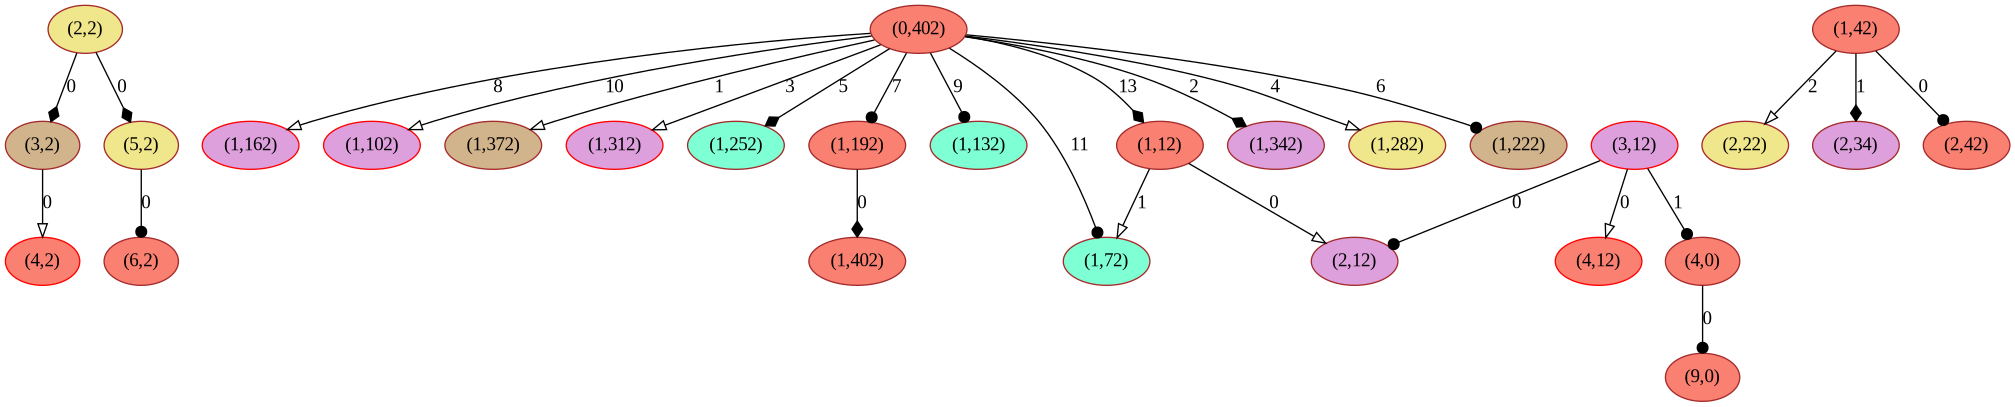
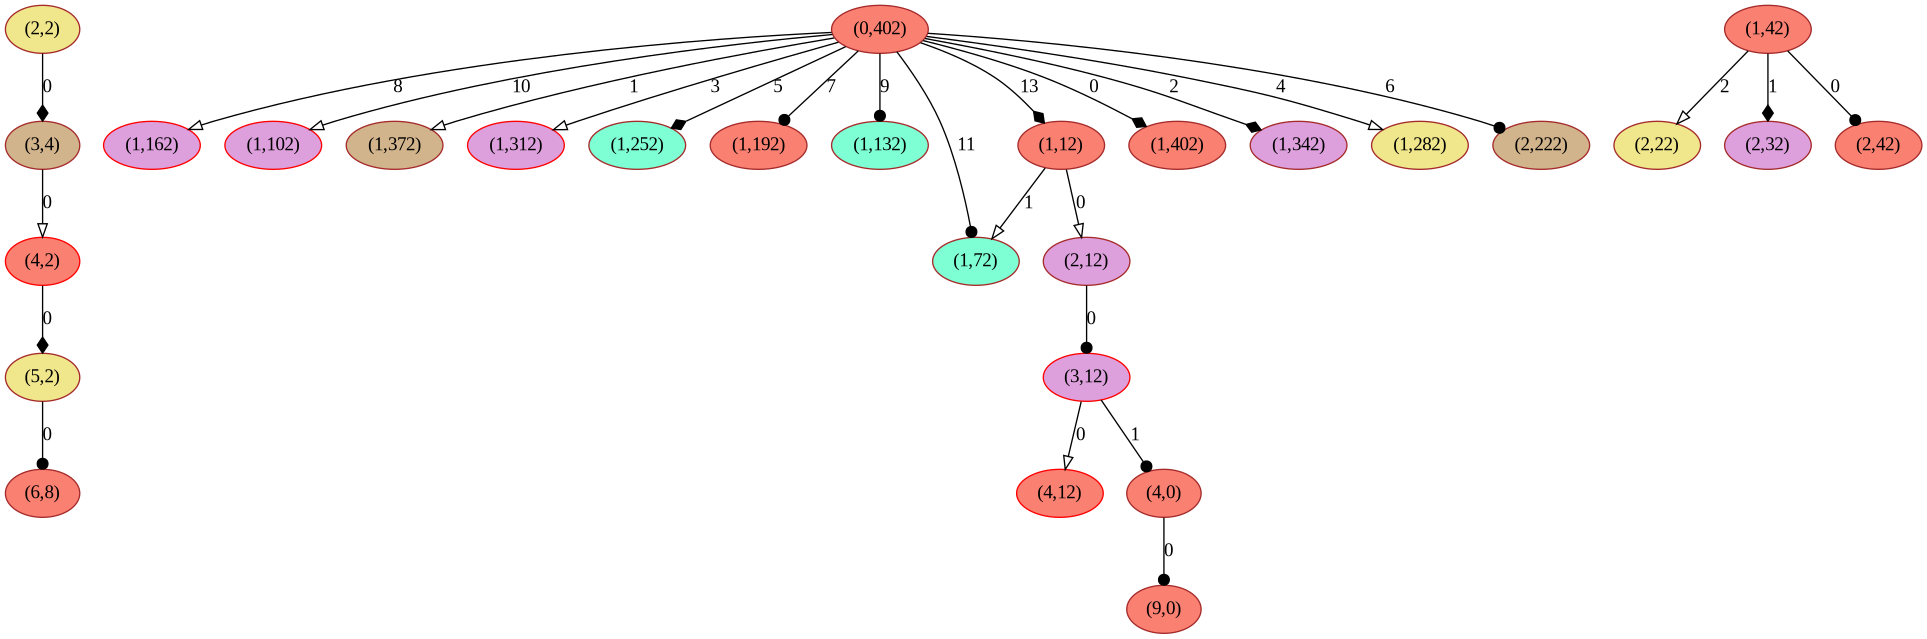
  strict digraph {
    fontname="Liberation Serif"
    node [color=brown fillcolor=salmon fontname="Liberation Serif" style=filled]
    edge [arrowhead=onormal color=black fontname="Liberation Serif"]
    n1 [fillcolor=khaki label="(2,2)"]
-   n2 [fillcolor=tan label="(3,2)"]
+   n2 [fillcolor=tan label="(3,4)"]
    n3 [color=red label="(4,2)"]
    n4 [color=red fillcolor=plum label="(1,162)"]
    n5 [color=red fillcolor=plum label="(1,102)"]
    n6 [color=red label="(4,12)"]
    n7 [label="(1,42)"]
    n8 [fillcolor=khaki label="(2,22)"]
-   n9 [fillcolor=plum label="(2,34)"]
+   n9 [fillcolor=plum label="(2,32)"]
    n10 [label="(2,42)"]
    n11 [fillcolor=plum label="(2,12)"]
    n12 [color=red fillcolor=plum label="(3,12)"]
    n13 [label="(4,0)"]
    n14 [label="(0,402)"]
    n15 [fillcolor=tan label="(1,372)"]
    n16 [color=red fillcolor=plum label="(1,312)"]
    n17 [fillcolor=aquamarine label="(1,252)"]
    n18 [label="(1,192)"]
    n19 [fillcolor=aquamarine label="(1,132)"]
    n20 [fillcolor=aquamarine label="(1,72)"]
    n21 [label="(1,12)"]
    n22 [label="(1,402)"]
    n23 [fillcolor=plum label="(1,342)"]
    n24 [fillcolor=khaki label="(1,282)"]
-   n25 [fillcolor=tan label="(1,222)"]
+   n25 [fillcolor=tan label="(2,222)"]
    n26 [label="(9,0)"]
    n27 [fillcolor=khaki label="(5,2)"]
-   n28 [label="(6,2)"]
+   n28 [label="(6,8)"]
    n1 -> n2 [arrowhead=diamond label=0]
    n2 -> n3 [label=0]
-   n1 -> n27 [arrowhead=diamond label=0]
+   n3 -> n27 [arrowhead=diamond label=0]
    n7 -> n8 [label=2]
    n7 -> n9 [arrowhead=diamond label=1]
    n7 -> n10 [arrowhead=dot label=0]
-   n12 -> n11 [arrowhead=dot label=0]
+   n11 -> n12 [arrowhead=dot label=0]
    n12 -> n6 [label=0]
    n12 -> n13 [arrowhead=dot label=1]
    n13 -> n26 [arrowhead=dot label=0]
    n14 -> n4 [label=8]
    n14 -> n5 [label=10]
    n14 -> n15 [label=1]
    n14 -> n16 [label=3]
    n14 -> n17 [arrowhead=diamond label=5]
    n14 -> n18 [arrowhead=dot label=7]
    n14 -> n19 [arrowhead=dot label=9]
    n14 -> n20 [arrowhead=dot label=11]
    n14 -> n21 [arrowhead=diamond label=13]
-   n18 -> n22 [arrowhead=diamond label=0]
+   n14 -> n22 [arrowhead=diamond label=0]
    n14 -> n23 [arrowhead=diamond label=2]
    n14 -> n24 [label=4]
    n14 -> n25 [arrowhead=dot label=6]
    n21 -> n11 [label=0]
    n21 -> n20 [label=1]
    n27 -> n28 [arrowhead=dot label=0]
  }
